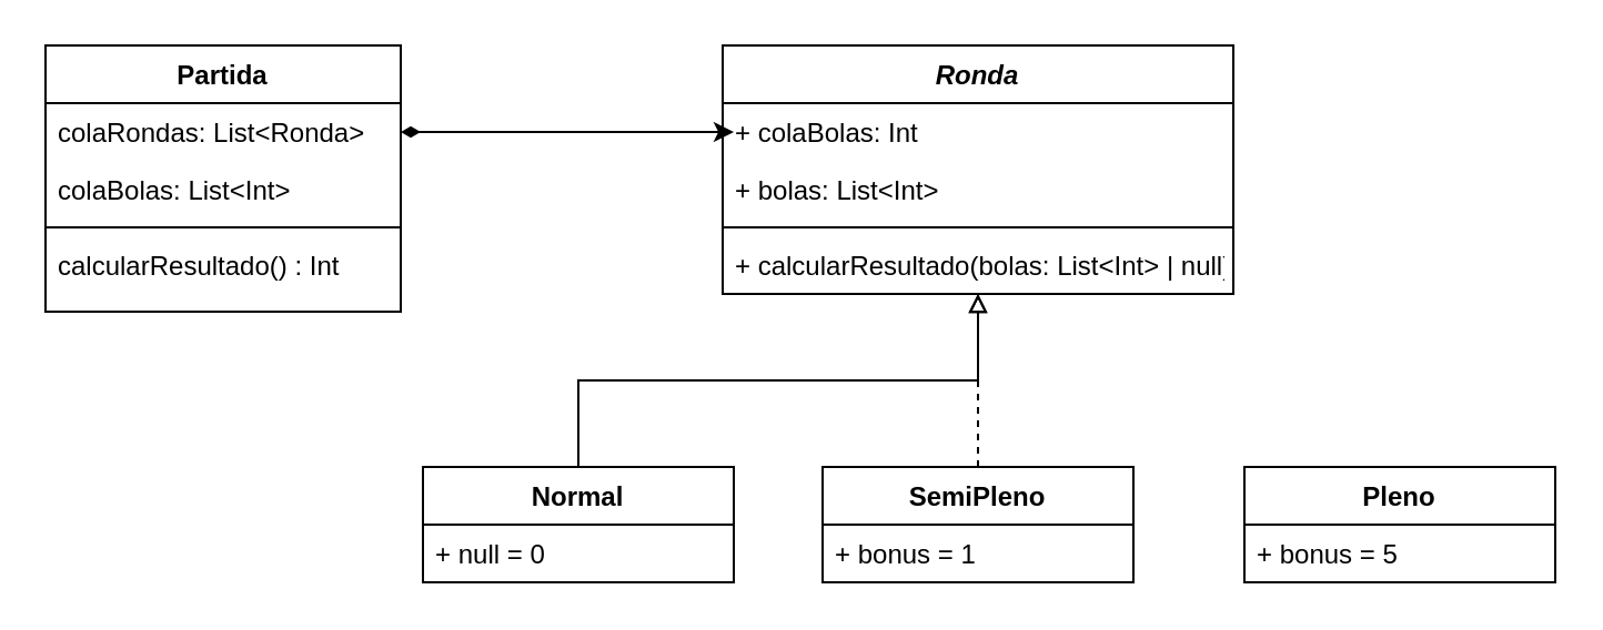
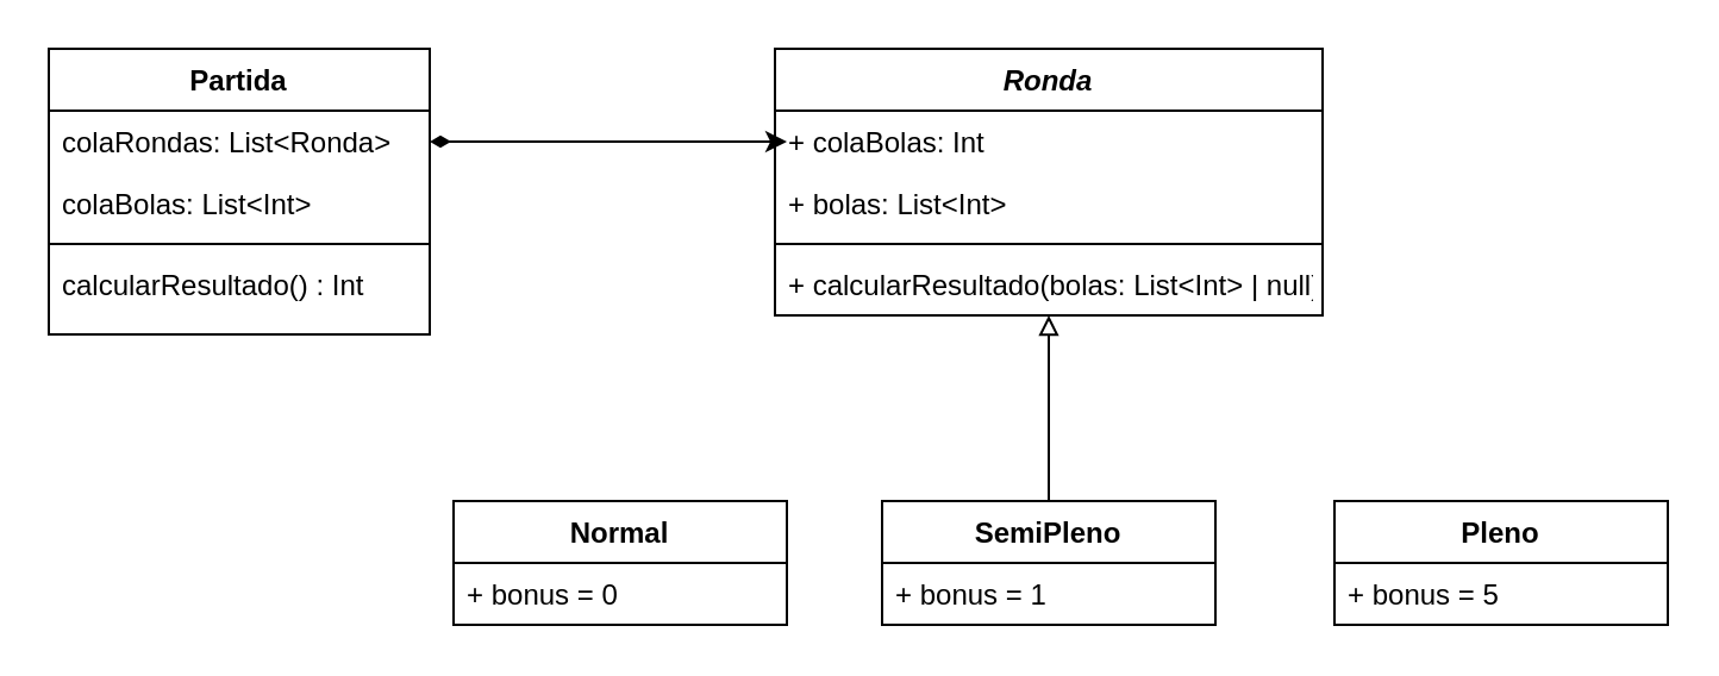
  <mxCell id="0" />
  <mxCell id="1" parent="0" />
  <mxCell id="2" value="Partida" style="swimlane;fontStyle=1;align=center;verticalAlign=top;childLayout=stackLayout;horizontal=1;startSize=26;horizontalStack=0;resizeParent=1;resizeLast=0;collapsible=1;marginBottom=0;rounded=0;shadow=0;strokeWidth=1;" parent="1" vertex="1"><mxGeometry x="20" y="20" width="160" height="120" as="geometry"><mxRectangle x="230" y="140" width="160" height="26" as="alternateBounds" /></mxGeometry></mxCell>
  <mxCell id="3" value="colaRondas: List&lt;Ronda&gt;" style="text;align=left;verticalAlign=top;spacingLeft=4;spacingRight=4;overflow=hidden;rotatable=0;points=[[0,0.5],[1,0.5]];portConstraint=eastwest;" parent="2" vertex="1"><mxGeometry y="26" width="160" height="26" as="geometry" /></mxCell>
  <mxCell id="4" value="colaBolas: List&lt;Int&gt;" style="text;align=left;verticalAlign=top;spacingLeft=4;spacingRight=4;overflow=hidden;rotatable=0;points=[[0,0.5],[1,0.5]];portConstraint=eastwest;rounded=0;shadow=0;html=0;" parent="2" vertex="1"><mxGeometry y="52" width="160" height="26" as="geometry" /></mxCell>
  <mxCell id="5" value="" style="line;html=1;strokeWidth=1;align=left;verticalAlign=middle;spacingTop=-1;spacingLeft=3;spacingRight=3;rotatable=0;labelPosition=right;points=[];portConstraint=eastwest;" parent="2" vertex="1"><mxGeometry y="78" width="160" height="8" as="geometry" /></mxCell>
  <mxCell id="6" value="calcularResultado() : Int" style="text;align=left;verticalAlign=top;spacingLeft=4;spacingRight=4;overflow=hidden;rotatable=0;points=[[0,0.5],[1,0.5]];portConstraint=eastwest;" parent="2" vertex="1"><mxGeometry y="86" width="160" height="26" as="geometry" /></mxCell>
  <mxCell id="7" value="Ronda" style="swimlane;fontStyle=3;align=center;verticalAlign=top;childLayout=stackLayout;horizontal=1;startSize=26;horizontalStack=0;resizeParent=1;resizeParentMax=0;resizeLast=0;collapsible=1;marginBottom=0;" parent="1" vertex="1"><mxGeometry x="325" y="20" width="230" height="112" as="geometry" /></mxCell>
  <mxCell id="8" value="+ colaBolas: Int" style="text;strokeColor=none;fillColor=none;align=left;verticalAlign=top;spacingLeft=4;spacingRight=4;overflow=hidden;rotatable=0;points=[[0,0.5],[1,0.5]];portConstraint=eastwest;" parent="7" vertex="1"><mxGeometry y="26" width="230" height="26" as="geometry" /></mxCell>
  <mxCell id="9" value="+ bolas: List&lt;Int&gt;" style="text;strokeColor=none;fillColor=none;align=left;verticalAlign=top;spacingLeft=4;spacingRight=4;overflow=hidden;rotatable=0;points=[[0,0.5],[1,0.5]];portConstraint=eastwest;" parent="7" vertex="1"><mxGeometry y="52" width="230" height="26" as="geometry" /></mxCell>
  <mxCell id="10" value="" style="line;strokeWidth=1;fillColor=none;align=left;verticalAlign=middle;spacingTop=-1;spacingLeft=3;spacingRight=3;rotatable=0;labelPosition=right;points=[];portConstraint=eastwest;" parent="7" vertex="1"><mxGeometry y="78" width="230" height="8" as="geometry" /></mxCell>
  <mxCell id="11" value="+ calcularResultado(bolas: List&lt;Int&gt; | null)" style="text;strokeColor=none;fillColor=none;align=left;verticalAlign=top;spacingLeft=4;spacingRight=4;overflow=hidden;rotatable=0;points=[[0,0.5],[1,0.5]];portConstraint=eastwest;fontStyle=0" parent="7" vertex="1"><mxGeometry y="86" width="230" height="26" as="geometry" /></mxCell>
  <mxCell id="12" style="edgeStyle=orthogonalEdgeStyle;rounded=0;orthogonalLoop=1;jettySize=auto;html=1;exitX=1;exitY=0.5;exitDx=0;exitDy=0;startArrow=diamondThin;startFill=1;" parent="1" source="3" edge="1"><mxGeometry relative="1" as="geometry"><mxPoint x="330" y="59" as="targetPoint" /><Array as="points"><mxPoint x="330" y="59" /></Array></mxGeometry></mxCell>
- <mxCell id="13" style="edgeStyle=orthogonalEdgeStyle;rounded=0;orthogonalLoop=1;jettySize=auto;html=1;exitX=0.5;exitY=0;exitDx=0;exitDy=0;startArrow=none;startFill=0;endArrow=block;endFill=0;" parent="1" source="14" target="7" edge="1"><mxGeometry relative="1" as="geometry" /></mxCell>
  <mxCell id="14" value="Normal" style="swimlane;fontStyle=1;childLayout=stackLayout;horizontal=1;startSize=26;fillColor=none;horizontalStack=0;resizeParent=1;resizeParentMax=0;resizeLast=0;collapsible=1;marginBottom=0;" parent="1" vertex="1"><mxGeometry x="190" y="210" width="140" height="52" as="geometry" /></mxCell>
- <mxCell id="15" value="+ null = 0" style="text;strokeColor=none;fillColor=none;align=left;verticalAlign=top;spacingLeft=4;spacingRight=4;overflow=hidden;rotatable=0;points=[[0,0.5],[1,0.5]];portConstraint=eastwest;" parent="14" vertex="1"><mxGeometry y="26" width="140" height="26" as="geometry" /></mxCell>
- <mxCell id="16" style="edgeStyle=orthogonalEdgeStyle;rounded=0;orthogonalLoop=1;jettySize=auto;html=1;exitX=0.5;exitY=0;exitDx=0;exitDy=0;startArrow=none;startFill=0;endArrow=block;endFill=0;dashed=1;" parent="1" source="17" target="7" edge="1"><mxGeometry relative="1" as="geometry" /></mxCell>
+ <mxCell id="15" value="+ bonus = 0" style="text;strokeColor=none;fillColor=none;align=left;verticalAlign=top;spacingLeft=4;spacingRight=4;overflow=hidden;rotatable=0;points=[[0,0.5],[1,0.5]];portConstraint=eastwest;" parent="14" vertex="1"><mxGeometry y="26" width="140" height="26" as="geometry" /></mxCell>
+ <mxCell id="16" style="edgeStyle=orthogonalEdgeStyle;rounded=0;orthogonalLoop=1;jettySize=auto;html=1;exitX=0.5;exitY=0;exitDx=0;exitDy=0;startArrow=none;startFill=0;endArrow=block;endFill=0;" parent="1" source="17" target="7" edge="1"><mxGeometry relative="1" as="geometry" /></mxCell>
  <mxCell id="17" value="SemiPleno" style="swimlane;fontStyle=1;childLayout=stackLayout;horizontal=1;startSize=26;fillColor=none;horizontalStack=0;resizeParent=1;resizeParentMax=0;resizeLast=0;collapsible=1;marginBottom=0;" parent="1" vertex="1"><mxGeometry x="370" y="210" width="140" height="52" as="geometry" /></mxCell>
  <mxCell id="18" value="+ bonus = 1" style="text;strokeColor=none;fillColor=none;align=left;verticalAlign=top;spacingLeft=4;spacingRight=4;overflow=hidden;rotatable=0;points=[[0,0.5],[1,0.5]];portConstraint=eastwest;" parent="17" vertex="1"><mxGeometry y="26" width="140" height="26" as="geometry" /></mxCell>
  <mxCell id="19" value="Pleno" style="swimlane;fontStyle=1;childLayout=stackLayout;horizontal=1;startSize=26;fillColor=none;horizontalStack=0;resizeParent=1;resizeParentMax=0;resizeLast=0;collapsible=1;marginBottom=0;" parent="1" vertex="1"><mxGeometry x="560" y="210" width="140" height="52" as="geometry" /></mxCell>
  <mxCell id="20" value="+ bonus = 5" style="text;strokeColor=none;fillColor=none;align=left;verticalAlign=top;spacingLeft=4;spacingRight=4;overflow=hidden;rotatable=0;points=[[0,0.5],[1,0.5]];portConstraint=eastwest;" parent="19" vertex="1"><mxGeometry y="26" width="140" height="26" as="geometry" /></mxCell>
